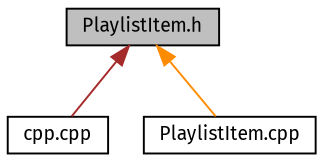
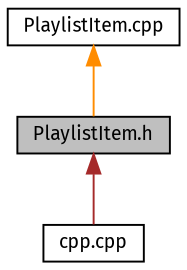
  digraph {
    fontname="Fira Sans"
    node [color=black fillcolor=white fontname="Fira Sans" fontsize=10 shape=record style=filled]
    edge [dir=back fontname="Fira Sans" fontsize=10 labelfontname=Helvetica labelfontsize=10 style=solid]
    n1 [fillcolor=grey75 fontcolor=black height=0.2 label="PlaylistItem.h" width=0.4]
    n2 [height=0.2 label="cpp.cpp" width=0.4]
    n3 [height=0.2 label="PlaylistItem.cpp" width=0.4]
    n1 -> n2 [color=brown]
-   n1 -> n3 [color=darkorange]
+   n3 -> n1 [color=darkorange]
  }
